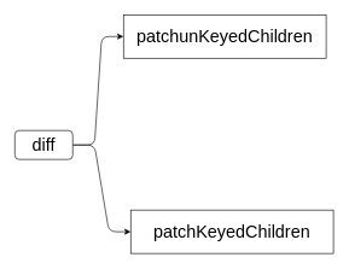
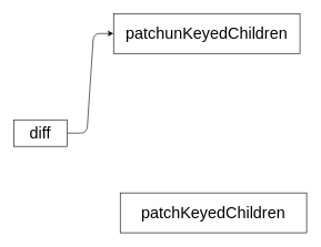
  <mxCell id="0" />
  <mxCell id="1" parent="0" />
  <mxCell id="2" value="" style="edgeStyle=entityRelationEdgeStyle;html=1;fontSize=24;exitX=1;exitY=0.5;exitDx=0;exitDy=0;entryX=0;entryY=0.5;entryDx=0;entryDy=0;" edge="1" parent="1" source="4" target="5"><mxGeometry relative="1" as="geometry" /></mxCell>
- <mxCell id="3" value="" style="edgeStyle=entityRelationEdgeStyle;html=1;fontSize=24;" edge="1" parent="1" source="4" target="6"><mxGeometry relative="1" as="geometry" /></mxCell>
- <mxCell id="4" value="&lt;font style=&quot;font-size: 24px;&quot;&gt;diff&lt;/font&gt;" style="whiteSpace=wrap;html=1;rounded=1;" vertex="1" parent="1"><mxGeometry x="20" y="180" width="80" height="40" as="geometry" /></mxCell>
+ <mxCell id="4" value="&lt;font style=&quot;font-size: 24px;&quot;&gt;diff&lt;/font&gt;" style="whiteSpace=wrap;html=1;" vertex="1" parent="1"><mxGeometry x="20" y="180" width="80" height="40" as="geometry" /></mxCell>
  <mxCell id="5" value="&lt;font style=&quot;font-size: 24px;&quot;&gt;patchunKeyedChildren&lt;/font&gt;" style="whiteSpace=wrap;html=1;" vertex="1" parent="1"><mxGeometry x="170" y="20" width="280" height="60" as="geometry" /></mxCell>
  <mxCell id="6" value="&lt;font style=&quot;font-size: 24px;&quot;&gt;patchKeyedChildren&lt;/font&gt;" style="whiteSpace=wrap;html=1;" vertex="1" parent="1"><mxGeometry x="180" y="290" width="280" height="60" as="geometry" /></mxCell>
